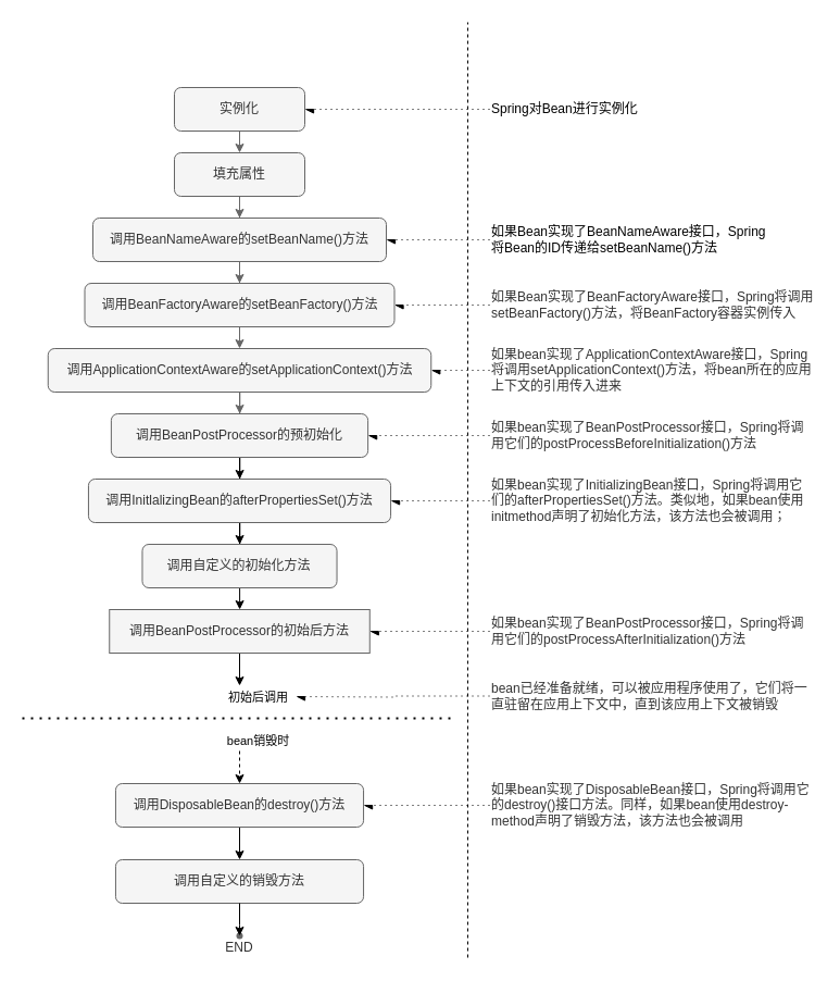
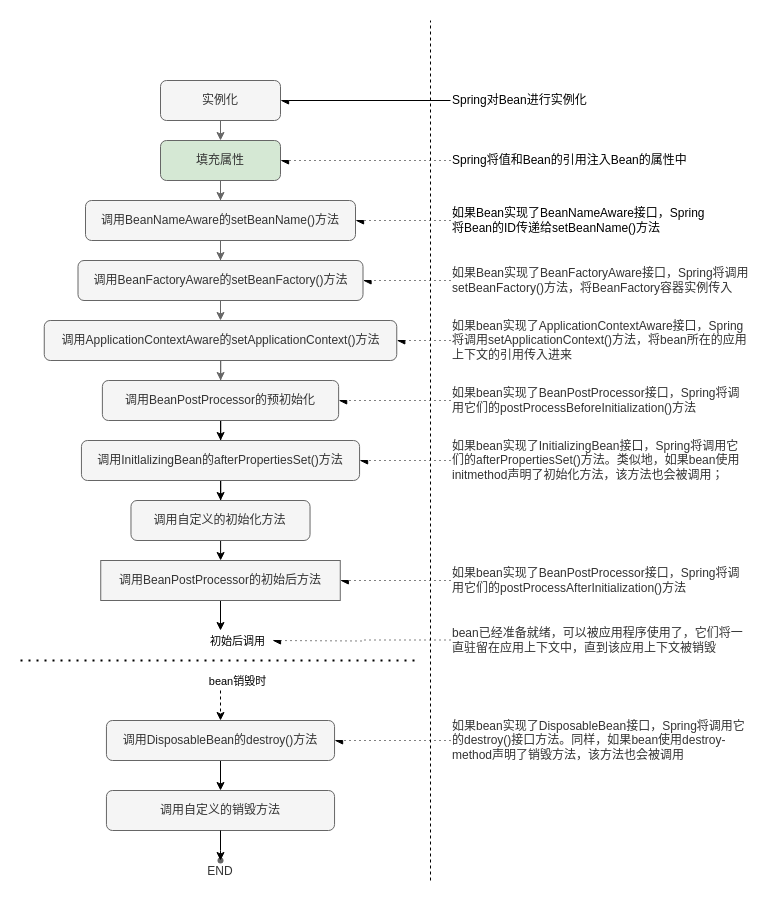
  <mxCell id="0" />
  <mxCell id="1" parent="0" />
  <mxCell id="2" style="edgeStyle=orthogonalEdgeStyle;rounded=0;orthogonalLoop=1;jettySize=auto;html=1;exitX=0.5;exitY=1;exitDx=0;exitDy=0;entryX=0.5;entryY=0;entryDx=0;entryDy=0;fillColor=#f5f5f5;strokeColor=#666666;" parent="1" source="3" target="5" edge="1"><mxGeometry relative="1" as="geometry" /></mxCell>
  <mxCell id="3" value="实例化" style="rounded=1;whiteSpace=wrap;html=1;fontSize=12;glass=0;strokeWidth=1;shadow=0;fillColor=#f5f5f5;fontColor=#333333;strokeColor=#666666;" parent="1" vertex="1"><mxGeometry x="160.01" y="80" width="120" height="40" as="geometry" /></mxCell>
  <mxCell id="4" value="" style="edgeStyle=orthogonalEdgeStyle;rounded=0;orthogonalLoop=1;jettySize=auto;html=1;fillColor=#f5f5f5;strokeColor=#666666;" parent="1" source="5" target="7" edge="1"><mxGeometry relative="1" as="geometry" /></mxCell>
- <mxCell id="5" value="填充属性" style="rounded=1;whiteSpace=wrap;html=1;fontSize=12;glass=0;strokeWidth=1;shadow=0;fillColor=#f5f5f5;fontColor=#333333;strokeColor=#666666;" parent="1" vertex="1"><mxGeometry x="160.01" y="140" width="120" height="40" as="geometry" /></mxCell>
+ <mxCell id="5" value="填充属性" style="rounded=1;whiteSpace=wrap;html=1;fontSize=12;glass=0;strokeWidth=1;shadow=0;fillColor=#d5e8d4;fontColor=#333333;strokeColor=#666666;" parent="1" vertex="1"><mxGeometry x="160.01" y="140" width="120" height="40" as="geometry" /></mxCell>
  <mxCell id="6" value="" style="edgeStyle=orthogonalEdgeStyle;rounded=0;orthogonalLoop=1;jettySize=auto;html=1;fillColor=#f5f5f5;strokeColor=#666666;" parent="1" source="7" target="9" edge="1"><mxGeometry relative="1" as="geometry" /></mxCell>
  <mxCell id="7" value="调用BeanNameAware的setBeanName()方法" style="rounded=1;whiteSpace=wrap;html=1;fontSize=12;glass=0;strokeWidth=1;shadow=0;fillColor=#f5f5f5;fontColor=#333333;strokeColor=#666666;" parent="1" vertex="1"><mxGeometry x="85.01" y="200" width="270" height="40" as="geometry" /></mxCell>
  <mxCell id="8" value="" style="edgeStyle=orthogonalEdgeStyle;rounded=0;orthogonalLoop=1;jettySize=auto;html=1;fillColor=#f5f5f5;strokeColor=#666666;" parent="1" source="9" target="11" edge="1"><mxGeometry relative="1" as="geometry" /></mxCell>
  <mxCell id="9" value="调用BeanFactoryAware的setBeanFactory()方法" style="rounded=1;whiteSpace=wrap;html=1;fontSize=12;glass=0;strokeWidth=1;shadow=0;fillColor=#f5f5f5;fontColor=#333333;strokeColor=#666666;" parent="1" vertex="1"><mxGeometry x="77.51" y="260" width="285" height="40" as="geometry" /></mxCell>
  <mxCell id="10" value="" style="edgeStyle=orthogonalEdgeStyle;rounded=0;orthogonalLoop=1;jettySize=auto;html=1;fillColor=#f5f5f5;strokeColor=#666666;" parent="1" source="11" target="13" edge="1"><mxGeometry relative="1" as="geometry" /></mxCell>
  <mxCell id="11" value="调用ApplicationContextAware的setApplicationContext()方法" style="rounded=1;whiteSpace=wrap;html=1;fontSize=12;glass=0;strokeWidth=1;shadow=0;fillColor=#f5f5f5;fontColor=#333333;strokeColor=#666666;" parent="1" vertex="1"><mxGeometry x="43.76" y="320" width="352.5" height="40" as="geometry" /></mxCell>
  <mxCell id="12" value="" style="edgeStyle=orthogonalEdgeStyle;rounded=0;orthogonalLoop=1;jettySize=auto;html=1;" parent="1" source="13" target="15" edge="1"><mxGeometry relative="1" as="geometry" /></mxCell>
  <mxCell id="13" value="调用BeanPostProcessor的预初始化" style="rounded=1;whiteSpace=wrap;html=1;fontSize=12;glass=0;strokeWidth=1;shadow=0;fillColor=#f5f5f5;fontColor=#333333;strokeColor=#666666;" parent="1" vertex="1"><mxGeometry x="101.89" y="380" width="236.25" height="40" as="geometry" /></mxCell>
  <mxCell id="14" value="" style="edgeStyle=orthogonalEdgeStyle;rounded=0;orthogonalLoop=1;jettySize=auto;html=1;" parent="1" source="15" target="17" edge="1"><mxGeometry relative="1" as="geometry" /></mxCell>
  <mxCell id="15" value="调用InitlalizingBean的afterPropertiesSet()方法" style="rounded=1;whiteSpace=wrap;html=1;fontSize=12;glass=0;strokeWidth=1;shadow=0;fillColor=#f5f5f5;fontColor=#333333;strokeColor=#666666;" parent="1" vertex="1"><mxGeometry x="80.95" y="440" width="278.12" height="40" as="geometry" /></mxCell>
  <mxCell id="16" value="" style="edgeStyle=orthogonalEdgeStyle;rounded=0;orthogonalLoop=1;jettySize=auto;html=1;" parent="1" source="17" target="19" edge="1"><mxGeometry relative="1" as="geometry" /></mxCell>
  <mxCell id="17" value="调用自定义的初始化方法" style="rounded=1;whiteSpace=wrap;html=1;fontSize=12;glass=0;strokeWidth=1;shadow=0;fillColor=#f5f5f5;fontColor=#333333;strokeColor=#666666;" parent="1" vertex="1"><mxGeometry x="130.48" y="500" width="179.06" height="40" as="geometry" /></mxCell>
  <mxCell id="18" style="edgeStyle=orthogonalEdgeStyle;rounded=0;orthogonalLoop=1;jettySize=auto;html=1;exitX=0.5;exitY=1;exitDx=0;exitDy=0;" parent="1" source="19" edge="1"><mxGeometry relative="1" as="geometry"><mxPoint x="220.01" y="630" as="targetPoint" /></mxGeometry></mxCell>
  <mxCell id="19" value="调用BeanPostProcessor的初始后方法" style="whiteSpace=wrap;html=1;fontSize=12;glass=0;strokeWidth=1;shadow=0;fillColor=#f5f5f5;fontColor=#333333;strokeColor=#666666;rounded=0;" parent="1" vertex="1"><mxGeometry x="100.24" y="560" width="239.53" height="40" as="geometry" /></mxCell>
  <mxCell id="20" value="" style="endArrow=none;dashed=1;html=1;dashPattern=1 3;strokeWidth=2;rounded=0;" parent="1" edge="1"><mxGeometry width="50" height="50" relative="1" as="geometry"><mxPoint x="20" y="660" as="sourcePoint" /><mxPoint x="420" y="660" as="targetPoint" /></mxGeometry></mxCell>
  <mxCell id="21" value="初始后调用&lt;br&gt;&lt;br&gt;&lt;br&gt;bean销毁时" style="edgeLabel;html=1;align=center;verticalAlign=middle;resizable=0;points=[];labelBackgroundColor=none;" parent="20" vertex="1" connectable="0"><mxGeometry x="0.184" relative="1" as="geometry"><mxPoint x="-21" as="offset" /></mxGeometry></mxCell>
  <mxCell id="22" value="" style="edgeStyle=orthogonalEdgeStyle;rounded=0;orthogonalLoop=1;jettySize=auto;html=1;dashed=1;" parent="1" edge="1"><mxGeometry relative="1" as="geometry"><mxPoint x="220.01" y="690" as="sourcePoint" /><mxPoint x="220.01" y="720" as="targetPoint" /><Array as="points"><mxPoint x="220.01" y="720" /><mxPoint x="220.01" y="720" /></Array></mxGeometry></mxCell>
  <mxCell id="23" value="" style="edgeStyle=orthogonalEdgeStyle;rounded=0;orthogonalLoop=1;jettySize=auto;html=1;" parent="1" source="24" target="26" edge="1"><mxGeometry relative="1" as="geometry" /></mxCell>
  <mxCell id="24" value="调用DisposableBean的destroy()方法" style="rounded=1;whiteSpace=wrap;html=1;fontSize=12;glass=0;strokeWidth=1;shadow=0;fillColor=#f5f5f5;fontColor=#333333;strokeColor=#666666;" parent="1" vertex="1"><mxGeometry x="105.94" y="720" width="228.12" height="40" as="geometry" /></mxCell>
  <mxCell id="25" value="" style="edgeStyle=orthogonalEdgeStyle;rounded=0;orthogonalLoop=1;jettySize=auto;html=1;startArrow=none;" parent="1" source="48" edge="1"><mxGeometry relative="1" as="geometry"><mxPoint x="220" y="860" as="targetPoint" /></mxGeometry></mxCell>
  <mxCell id="26" value="调用自定义的销毁方法" style="rounded=1;whiteSpace=wrap;html=1;fontSize=12;glass=0;strokeWidth=1;shadow=0;fillColor=#f5f5f5;fontColor=#333333;strokeColor=#666666;" parent="1" vertex="1"><mxGeometry x="105.94" y="790" width="228.12" height="40" as="geometry" /></mxCell>
  <mxCell id="27" value="" style="endArrow=none;dashed=1;html=1;rounded=0;" parent="1" edge="1"><mxGeometry width="50" height="50" relative="1" as="geometry"><mxPoint x="430.01" y="880" as="sourcePoint" /><mxPoint x="430.01" y="20" as="targetPoint" /></mxGeometry></mxCell>
- <mxCell id="28" style="edgeStyle=orthogonalEdgeStyle;rounded=0;orthogonalLoop=1;jettySize=auto;html=1;entryX=1;entryY=0.5;entryDx=0;entryDy=0;dashed=1;dashPattern=1 4;endArrow=async;endFill=1;" parent="1" source="29" target="3" edge="1"><mxGeometry relative="1" as="geometry" /></mxCell>
+ <mxCell id="28" style="edgeStyle=orthogonalEdgeStyle;rounded=0;orthogonalLoop=1;jettySize=auto;html=1;entryX=1;entryY=0.5;entryDx=0;entryDy=0;dashed=0;dashPattern=1 4;endArrow=async;endFill=1;" parent="1" source="29" target="3" edge="1"><mxGeometry relative="1" as="geometry" /></mxCell>
  <mxCell id="29" value="Spring对Bean进行实例化" style="text;html=1;align=left;verticalAlign=middle;whiteSpace=wrap;rounded=0;labelBackgroundColor=none;" parent="1" vertex="1"><mxGeometry x="450.01" y="92.5" width="140" height="15" as="geometry" /></mxCell>
+ <mxCell id="30" value="Spring将值和Bean的引用注入Bean的属性中" style="text;html=1;align=left;verticalAlign=middle;whiteSpace=wrap;rounded=0;labelBackgroundColor=none;" parent="1" vertex="1"><mxGeometry x="450.01" y="152.5" width="240" height="15" as="geometry" /></mxCell>
+ <mxCell id="31" style="edgeStyle=orthogonalEdgeStyle;rounded=0;orthogonalLoop=1;jettySize=auto;html=1;dashed=1;dashPattern=1 4;endArrow=async;endFill=1;" parent="1" source="30" target="5" edge="1"><mxGeometry relative="1" as="geometry"><mxPoint x="490.01" y="110" as="sourcePoint" /><mxPoint x="280.01" y="110" as="targetPoint" /></mxGeometry></mxCell>
  <mxCell id="32" value="如果Bean实现了BeanNameAware接口，Spring将Bean的ID传递给setBeanName()方法&amp;nbsp;" style="text;html=1;align=left;verticalAlign=middle;whiteSpace=wrap;rounded=0;labelBackgroundColor=none;" parent="1" vertex="1"><mxGeometry x="450.01" y="212.5" width="260" height="15" as="geometry" /></mxCell>
  <mxCell id="33" style="edgeStyle=orthogonalEdgeStyle;rounded=0;orthogonalLoop=1;jettySize=auto;html=1;dashed=1;dashPattern=1 4;endArrow=async;endFill=1;" parent="1" source="32" target="7" edge="1"><mxGeometry relative="1" as="geometry"><mxPoint x="490.01" y="170" as="sourcePoint" /><mxPoint x="280.01" y="170" as="targetPoint" /></mxGeometry></mxCell>
  <mxCell id="34" value="&lt;div&gt;&lt;font style=&quot;font-size: 12px&quot;&gt;&lt;span style=&quot;color: rgb(51 , 51 , 51)&quot;&gt;如果&lt;/span&gt;&lt;span style=&quot;color: rgb(51 , 51 , 51)&quot;&gt;Bean&lt;/span&gt;&lt;span style=&quot;color: rgb(51 , 51 , 51)&quot;&gt;实现了&lt;/span&gt;&lt;span style=&quot;color: rgb(51 , 51 , 51)&quot;&gt;BeanFactoryAware&lt;/span&gt;&lt;span style=&quot;color: rgb(51 , 51 , 51)&quot;&gt;接口，&lt;/span&gt;&lt;span style=&quot;color: rgb(51 , 51 , 51)&quot;&gt;Spring&lt;/span&gt;&lt;span style=&quot;color: rgb(51 , 51 , 51)&quot;&gt;将调用&lt;/span&gt;&lt;span style=&quot;color: rgb(51 , 51 , 51)&quot;&gt;setBeanFactory()&lt;/span&gt;&lt;span style=&quot;color: rgb(51 , 51 , 51)&quot;&gt;方法，将&lt;/span&gt;&lt;span style=&quot;color: rgb(51 , 51 , 51)&quot;&gt;BeanFactory&lt;/span&gt;&lt;span style=&quot;color: rgb(51 , 51 , 51)&quot;&gt;容器&lt;/span&gt;&lt;/font&gt;&lt;span style=&quot;color: rgb(51 , 51 , 51)&quot;&gt;实例传入&amp;nbsp;&lt;/span&gt;&lt;/div&gt;" style="text;html=1;align=left;verticalAlign=middle;whiteSpace=wrap;rounded=0;labelBackgroundColor=none;" parent="1" vertex="1"><mxGeometry x="450.01" y="272.5" width="300" height="15" as="geometry" /></mxCell>
  <mxCell id="35" style="edgeStyle=orthogonalEdgeStyle;rounded=0;orthogonalLoop=1;jettySize=auto;html=1;dashed=1;dashPattern=1 4;endArrow=async;endFill=1;" parent="1" source="34" target="9" edge="1"><mxGeometry relative="1" as="geometry"><mxPoint x="460.01" y="230" as="sourcePoint" /><mxPoint x="365.01" y="230" as="targetPoint" /></mxGeometry></mxCell>
  <mxCell id="36" value="&lt;div&gt;&lt;font style=&quot;font-size: 12px&quot;&gt;&lt;span style=&quot;color: rgb(51 , 51 , 51)&quot;&gt;如果&lt;/span&gt;&lt;span style=&quot;color: rgb(51 , 51 , 51)&quot;&gt;bean&lt;/span&gt;&lt;span style=&quot;color: rgb(51 , 51 , 51)&quot;&gt;实现了&lt;/span&gt;&lt;span style=&quot;color: rgb(51 , 51 , 51)&quot;&gt;ApplicationContextAware&lt;/span&gt;&lt;span style=&quot;color: rgb(51 , 51 , 51)&quot;&gt;接口，&lt;/span&gt;&lt;span style=&quot;color: rgb(51 , 51 , 51)&quot;&gt;Spring&lt;/span&gt;&lt;span style=&quot;color: rgb(51 , 51 , 51)&quot;&gt;将调用&lt;/span&gt;&lt;span style=&quot;color: rgb(51 , 51 , 51)&quot;&gt;setApplicationContext()&lt;/span&gt;&lt;span style=&quot;color: rgb(51 , 51 , 51)&quot;&gt;方法，将&lt;/span&gt;&lt;/font&gt;&lt;span style=&quot;color: rgb(51 , 51 , 51)&quot;&gt;bean&lt;/span&gt;&lt;span style=&quot;color: rgb(51 , 51 , 51)&quot;&gt;所在的应用上下文的引用传入进来&amp;nbsp;&lt;/span&gt;&lt;/div&gt;" style="text;html=1;align=left;verticalAlign=middle;whiteSpace=wrap;rounded=0;labelBackgroundColor=none;" parent="1" vertex="1"><mxGeometry x="450.01" y="332.5" width="300" height="15" as="geometry" /></mxCell>
  <mxCell id="37" style="edgeStyle=orthogonalEdgeStyle;rounded=0;orthogonalLoop=1;jettySize=auto;html=1;dashed=1;dashPattern=1 4;endArrow=async;endFill=1;" parent="1" source="36" target="11" edge="1"><mxGeometry relative="1" as="geometry"><mxPoint x="460.01" y="290" as="sourcePoint" /><mxPoint x="410.01" y="340" as="targetPoint" /></mxGeometry></mxCell>
  <mxCell id="38" value="&lt;div&gt;&lt;font style=&quot;font-size: 12px&quot;&gt;&lt;span style=&quot;color: rgb(51 , 51 , 51)&quot;&gt;如果&lt;/span&gt;&lt;span style=&quot;color: rgb(51 , 51 , 51)&quot;&gt;bean&lt;/span&gt;&lt;span style=&quot;color: rgb(51 , 51 , 51)&quot;&gt;实现了&lt;/span&gt;&lt;span style=&quot;color: rgb(51 , 51 , 51)&quot;&gt;BeanPostProcessor&lt;/span&gt;&lt;span style=&quot;color: rgb(51 , 51 , 51)&quot;&gt;接口，&lt;/span&gt;&lt;span style=&quot;color: rgb(51 , 51 , 51)&quot;&gt;Spring&lt;/span&gt;&lt;span style=&quot;color: rgb(51 , 51 , 51)&quot;&gt;将调用它们的&lt;/span&gt;&lt;span style=&quot;color: rgb(51 , 51 , 51)&quot;&gt;postProcessBeforeInitialization()&lt;/span&gt;&lt;span style=&quot;color: rgb(51 , 51 , 51)&quot;&gt;方&lt;/span&gt;&lt;/font&gt;&lt;span style=&quot;color: rgb(51 , 51 , 51)&quot;&gt;法&lt;/span&gt;&lt;/div&gt;" style="text;html=1;align=left;verticalAlign=middle;whiteSpace=wrap;rounded=0;labelBackgroundColor=none;" parent="1" vertex="1"><mxGeometry x="450.01" y="392.5" width="300" height="15" as="geometry" /></mxCell>
  <mxCell id="39" style="edgeStyle=orthogonalEdgeStyle;rounded=0;orthogonalLoop=1;jettySize=auto;html=1;dashed=1;dashPattern=1 4;endArrow=async;endFill=1;" parent="1" source="38" target="13" edge="1"><mxGeometry relative="1" as="geometry"><mxPoint x="460.01" y="350" as="sourcePoint" /><mxPoint x="396.26" y="400" as="targetPoint" /></mxGeometry></mxCell>
  <mxCell id="40" value="&lt;div&gt;&lt;font style=&quot;font-size: 12px&quot;&gt;&lt;span style=&quot;color: rgb(51 , 51 , 51)&quot;&gt;如果&lt;/span&gt;&lt;span style=&quot;color: rgb(51 , 51 , 51)&quot;&gt;bean&lt;/span&gt;&lt;span style=&quot;color: rgb(51 , 51 , 51)&quot;&gt;实现了&lt;/span&gt;&lt;span style=&quot;color: rgb(51 , 51 , 51)&quot;&gt;InitializingBean&lt;/span&gt;&lt;span style=&quot;color: rgb(51 , 51 , 51)&quot;&gt;接口，&lt;/span&gt;&lt;span style=&quot;color: rgb(51 , 51 , 51)&quot;&gt;Spring&lt;/span&gt;&lt;span style=&quot;color: rgb(51 , 51 , 51)&quot;&gt;将调用它们的&lt;/span&gt;&lt;span style=&quot;color: rgb(51 , 51 , 51)&quot;&gt;afterPropertiesSet()&lt;/span&gt;&lt;span style=&quot;color: rgb(51 , 51 , 51)&quot;&gt;方法。类似地，如果&lt;/span&gt;&lt;/font&gt;&lt;span style=&quot;color: rgb(51 , 51 , 51)&quot;&gt;bean&lt;/span&gt;&lt;span style=&quot;color: rgb(51 , 51 , 51)&quot;&gt;使用&lt;/span&gt;&lt;span style=&quot;color: rgb(51 , 51 , 51)&quot;&gt;initmethod&lt;/span&gt;&lt;span style=&quot;color: rgb(51 , 51 , 51)&quot;&gt;声明了初始化方法，该方法也会被调用；&lt;/span&gt;&lt;/div&gt;" style="text;html=1;align=left;verticalAlign=middle;whiteSpace=wrap;rounded=0;labelBackgroundColor=none;" parent="1" vertex="1"><mxGeometry x="450.01" y="452.5" width="300" height="15" as="geometry" /></mxCell>
  <mxCell id="41" style="edgeStyle=orthogonalEdgeStyle;rounded=0;orthogonalLoop=1;jettySize=auto;html=1;dashed=1;dashPattern=1 4;endArrow=async;endFill=1;" parent="1" source="40" target="15" edge="1"><mxGeometry relative="1" as="geometry"><mxPoint x="460.01" y="410" as="sourcePoint" /><mxPoint x="338.14" y="460" as="targetPoint" /></mxGeometry></mxCell>
  <mxCell id="42" value="&lt;div&gt;&lt;font style=&quot;font-size: 12px&quot;&gt;&lt;span style=&quot;color: rgb(51 , 51 , 51)&quot;&gt;如果&lt;/span&gt;&lt;span style=&quot;color: rgb(51 , 51 , 51)&quot;&gt;bean&lt;/span&gt;&lt;span style=&quot;color: rgb(51 , 51 , 51)&quot;&gt;实现了&lt;/span&gt;&lt;span style=&quot;color: rgb(51 , 51 , 51)&quot;&gt;BeanPostProcessor&lt;/span&gt;&lt;span style=&quot;color: rgb(51 , 51 , 51)&quot;&gt;接口，&lt;/span&gt;&lt;span style=&quot;color: rgb(51 , 51 , 51)&quot;&gt;Spring&lt;/span&gt;&lt;span style=&quot;color: rgb(51 , 51 , 51)&quot;&gt;将调用它们的&lt;/span&gt;&lt;span style=&quot;color: rgb(51 , 51 , 51)&quot;&gt;postProcessAfterInitialization()&lt;/span&gt;&lt;span style=&quot;color: rgb(51 , 51 , 51)&quot;&gt;方&lt;/span&gt;&lt;/font&gt;&lt;span style=&quot;color: rgb(51 , 51 , 51)&quot;&gt;法&lt;/span&gt;&lt;/div&gt;" style="text;html=1;align=left;verticalAlign=middle;whiteSpace=wrap;rounded=0;labelBackgroundColor=none;" parent="1" vertex="1"><mxGeometry x="450.01" y="572.5" width="300" height="15" as="geometry" /></mxCell>
  <mxCell id="43" style="edgeStyle=orthogonalEdgeStyle;rounded=0;orthogonalLoop=1;jettySize=auto;html=1;dashed=1;dashPattern=1 4;endArrow=async;endFill=1;" parent="1" source="42" target="19" edge="1"><mxGeometry relative="1" as="geometry"><mxPoint x="460.01" y="530" as="sourcePoint" /><mxPoint x="386.57" y="580" as="targetPoint" /></mxGeometry></mxCell>
  <mxCell id="44" value="&lt;div&gt;&lt;font style=&quot;font-size: 12px&quot;&gt;&lt;span style=&quot;color: rgb(51 , 51 , 51)&quot;&gt;bean&lt;/span&gt;&lt;span style=&quot;color: rgb(51 , 51 , 51)&quot;&gt;已经准备就绪，可以被应用程序使用了，它们将一直驻留在应用上下文中，直到该应用上&lt;/span&gt;&lt;/font&gt;&lt;span style=&quot;color: rgb(51 , 51 , 51)&quot;&gt;下文被销毁&lt;/span&gt;&lt;/div&gt;" style="text;html=1;align=left;verticalAlign=middle;whiteSpace=wrap;rounded=0;labelBackgroundColor=none;" parent="1" vertex="1"><mxGeometry x="450.01" y="632" width="300" height="15" as="geometry" /></mxCell>
  <mxCell id="45" style="edgeStyle=orthogonalEdgeStyle;rounded=0;orthogonalLoop=1;jettySize=auto;html=1;dashed=1;dashPattern=1 4;endArrow=async;endFill=1;" parent="1" source="44" edge="1"><mxGeometry relative="1" as="geometry"><mxPoint x="470.01" y="589.5" as="sourcePoint" /><mxPoint x="272" y="640" as="targetPoint" /></mxGeometry></mxCell>
  <mxCell id="46" value="&lt;div&gt;&lt;font style=&quot;font-size: 12px&quot;&gt;&lt;span style=&quot;color: rgb(51 , 51 , 51)&quot;&gt;如果&lt;/span&gt;&lt;span style=&quot;color: rgb(51 , 51 , 51)&quot;&gt;bean&lt;/span&gt;&lt;span style=&quot;color: rgb(51 , 51 , 51)&quot;&gt;实现了&lt;/span&gt;&lt;span style=&quot;color: rgb(51 , 51 , 51)&quot;&gt;DisposableBean&lt;/span&gt;&lt;span style=&quot;color: rgb(51 , 51 , 51)&quot;&gt;接口，&lt;/span&gt;&lt;span style=&quot;color: rgb(51 , 51 , 51)&quot;&gt;Spring&lt;/span&gt;&lt;span style=&quot;color: rgb(51 , 51 , 51)&quot;&gt;将调用它的&lt;/span&gt;&lt;span style=&quot;color: rgb(51 , 51 , 51)&quot;&gt;destroy()&lt;/span&gt;&lt;span style=&quot;color: rgb(51 , 51 , 51)&quot;&gt;接口方法。同样，如果&lt;/span&gt;&lt;span style=&quot;color: rgb(51 , 51 , 51)&quot;&gt;bean&lt;/span&gt;&lt;span style=&quot;color: rgb(51 , 51 , 51)&quot;&gt;使用&lt;/span&gt;&lt;/font&gt;&lt;span style=&quot;color: rgb(51 , 51 , 51)&quot;&gt;destroy-method&lt;/span&gt;&lt;span style=&quot;color: rgb(51 , 51 , 51)&quot;&gt;声明了销毁方法，该方法也会被调用&lt;/span&gt;&lt;/div&gt;" style="text;html=1;align=left;verticalAlign=middle;whiteSpace=wrap;rounded=0;labelBackgroundColor=none;" parent="1" vertex="1"><mxGeometry x="450.01" y="732.5" width="300" height="15" as="geometry" /></mxCell>
  <mxCell id="47" style="edgeStyle=orthogonalEdgeStyle;rounded=0;orthogonalLoop=1;jettySize=auto;html=1;dashed=1;dashPattern=1 4;endArrow=async;endFill=1;" parent="1" source="46" target="24" edge="1"><mxGeometry relative="1" as="geometry"><mxPoint x="460.01" y="690" as="sourcePoint" /><mxPoint x="240.01" y="740.5" as="targetPoint" /></mxGeometry></mxCell>
  <mxCell id="48" value="END" style="shape=waypoint;size=6;pointerEvents=1;points=[];fillColor=#f5f5f5;resizable=0;rotatable=0;perimeter=centerPerimeter;snapToPoint=1;rounded=1;shadow=0;fontColor=#333333;strokeColor=#666666;strokeWidth=1;glass=0;spacingBottom=-20;" parent="1" vertex="1"><mxGeometry x="200" y="840" width="40" height="40" as="geometry" /></mxCell>
  <mxCell id="49" value="" style="edgeStyle=orthogonalEdgeStyle;rounded=0;orthogonalLoop=1;jettySize=auto;html=1;endArrow=classic;endFill=1;" edge="1" parent="1" source="26" target="48"><mxGeometry relative="1" as="geometry"><mxPoint x="220" y="860" as="targetPoint" /><mxPoint x="219.96" y="830" as="sourcePoint" /></mxGeometry></mxCell>
